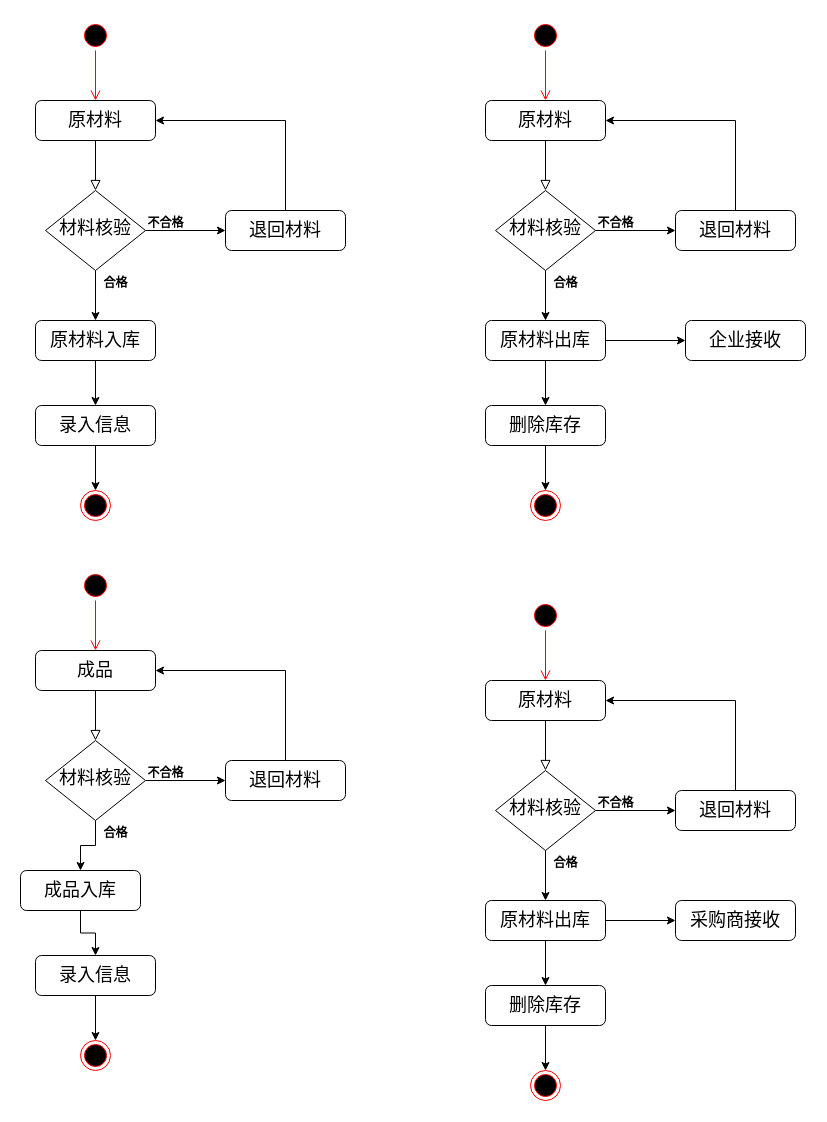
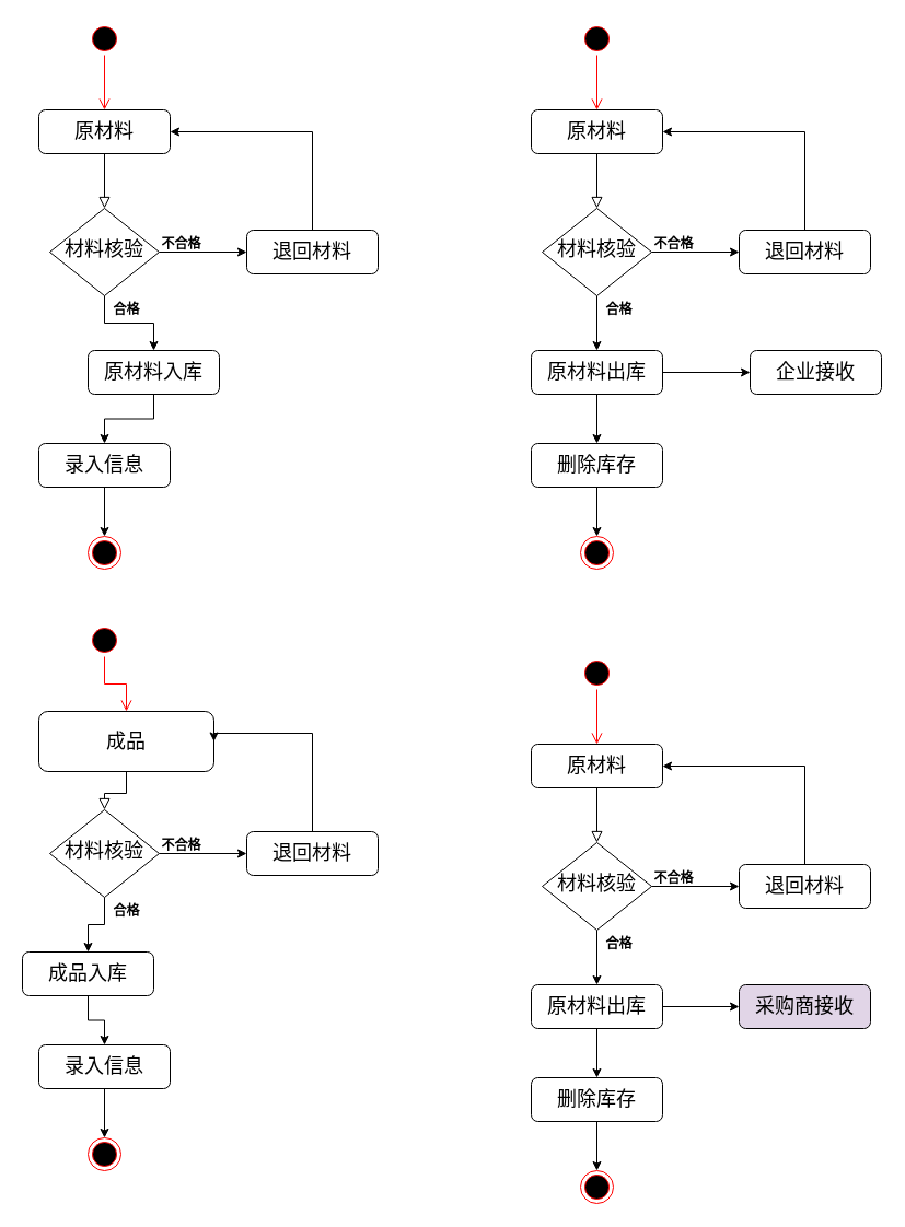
  <mxCell id="0" />
  <mxCell id="1" parent="0" />
  <mxCell id="2" value="" style="rounded=0;html=1;jettySize=auto;orthogonalLoop=1;fontSize=11;endArrow=block;endFill=0;endSize=8;strokeWidth=1;shadow=0;labelBackgroundColor=none;edgeStyle=orthogonalEdgeStyle;" parent="1" source="3" target="6" edge="1"><mxGeometry relative="1" as="geometry" /></mxCell>
  <mxCell id="3" value="&lt;font style=&quot;font-size: 18px;&quot;&gt;原材料&lt;/font&gt;" style="rounded=1;whiteSpace=wrap;html=1;fontSize=12;glass=0;strokeWidth=1;shadow=0;" parent="1" vertex="1"><mxGeometry x="35" y="100" width="120" height="40" as="geometry" /></mxCell>
  <mxCell id="4" style="edgeStyle=orthogonalEdgeStyle;rounded=0;orthogonalLoop=1;jettySize=auto;html=1;exitX=1;exitY=0.5;exitDx=0;exitDy=0;entryX=0;entryY=0.5;entryDx=0;entryDy=0;" edge="1" parent="1" source="6" target="8"><mxGeometry relative="1" as="geometry" /></mxCell>
  <mxCell id="5" style="edgeStyle=orthogonalEdgeStyle;rounded=0;orthogonalLoop=1;jettySize=auto;html=1;entryX=0.5;entryY=0;entryDx=0;entryDy=0;" edge="1" parent="1" source="6" target="10"><mxGeometry relative="1" as="geometry"><mxPoint x="95" y="310" as="targetPoint" /></mxGeometry></mxCell>
  <mxCell id="6" value="&lt;font style=&quot;font-size: 18px;&quot;&gt;材料核验&lt;/font&gt;" style="rhombus;whiteSpace=wrap;html=1;shadow=0;fontFamily=Helvetica;fontSize=12;align=center;strokeWidth=1;spacing=6;spacingTop=-4;" parent="1" vertex="1"><mxGeometry x="45" y="190" width="100" height="80" as="geometry" /></mxCell>
  <mxCell id="7" style="edgeStyle=orthogonalEdgeStyle;rounded=0;orthogonalLoop=1;jettySize=auto;html=1;entryX=1;entryY=0.5;entryDx=0;entryDy=0;" edge="1" parent="1" source="8" target="3"><mxGeometry relative="1" as="geometry"><mxPoint x="285" y="70" as="targetPoint" /><Array as="points"><mxPoint x="285" y="120" /></Array></mxGeometry></mxCell>
  <mxCell id="8" value="&lt;font style=&quot;font-size: 18px;&quot;&gt;退回材料&lt;/font&gt;" style="rounded=1;whiteSpace=wrap;html=1;fontSize=12;glass=0;strokeWidth=1;shadow=0;" parent="1" vertex="1"><mxGeometry x="225" y="210" width="120" height="40" as="geometry" /></mxCell>
  <mxCell id="9" style="edgeStyle=orthogonalEdgeStyle;rounded=0;orthogonalLoop=1;jettySize=auto;html=1;" edge="1" parent="1" source="10" target="16"><mxGeometry relative="1" as="geometry" /></mxCell>
- <mxCell id="10" value="&lt;font style=&quot;font-size: 18px;&quot;&gt;原材料入库&lt;/font&gt;" style="rounded=1;whiteSpace=wrap;html=1;fontSize=12;glass=0;strokeWidth=1;shadow=0;" parent="1" vertex="1"><mxGeometry x="35" y="320" width="120" height="40" as="geometry" /></mxCell>
+ <mxCell id="10" value="&lt;font style=&quot;font-size: 18px;&quot;&gt;原材料入库&lt;/font&gt;" style="rounded=1;whiteSpace=wrap;html=1;fontSize=12;glass=0;strokeWidth=1;shadow=0;" parent="1" vertex="1"><mxGeometry x="80" y="320" width="120" height="40" as="geometry" /></mxCell>
  <mxCell id="11" value="" style="ellipse;html=1;shape=startState;fillColor=#000000;strokeColor=#ff0000;" vertex="1" parent="1"><mxGeometry x="80" y="20" width="30" height="30" as="geometry" /></mxCell>
  <mxCell id="12" value="" style="edgeStyle=orthogonalEdgeStyle;html=1;verticalAlign=bottom;endArrow=open;endSize=8;strokeColor=#ff0000;rounded=0;entryX=0.5;entryY=0;entryDx=0;entryDy=0;" edge="1" source="11" parent="1" target="3"><mxGeometry relative="1" as="geometry"><mxPoint x="95" y="80" as="targetPoint" /></mxGeometry></mxCell>
  <mxCell id="13" value="不合格" style="text;align=center;fontStyle=1;verticalAlign=middle;spacingLeft=3;spacingRight=3;strokeColor=none;rotatable=0;points=[[0,0.5],[1,0.5]];portConstraint=eastwest;html=1;" vertex="1" parent="1"><mxGeometry x="125" y="210" width="80" height="26" as="geometry" /></mxCell>
  <mxCell id="14" value="合格" style="text;align=center;fontStyle=1;verticalAlign=middle;spacingLeft=3;spacingRight=3;strokeColor=none;rotatable=0;points=[[0,0.5],[1,0.5]];portConstraint=eastwest;html=1;" vertex="1" parent="1"><mxGeometry x="75" y="270" width="80" height="26" as="geometry" /></mxCell>
  <mxCell id="15" style="edgeStyle=orthogonalEdgeStyle;rounded=0;orthogonalLoop=1;jettySize=auto;html=1;entryX=0.5;entryY=0;entryDx=0;entryDy=0;" edge="1" parent="1" source="16" target="17"><mxGeometry relative="1" as="geometry" /></mxCell>
  <mxCell id="16" value="&lt;font style=&quot;font-size: 18px;&quot;&gt;录入信息&lt;/font&gt;" style="rounded=1;whiteSpace=wrap;html=1;fontSize=12;glass=0;strokeWidth=1;shadow=0;" vertex="1" parent="1"><mxGeometry x="35" y="405" width="120" height="40" as="geometry" /></mxCell>
  <mxCell id="17" value="" style="ellipse;html=1;shape=endState;fillColor=#000000;strokeColor=#ff0000;" vertex="1" parent="1"><mxGeometry x="80" y="490" width="30" height="30" as="geometry" /></mxCell>
  <mxCell id="18" value="" style="rounded=0;html=1;jettySize=auto;orthogonalLoop=1;fontSize=11;endArrow=block;endFill=0;endSize=8;strokeWidth=1;shadow=0;labelBackgroundColor=none;edgeStyle=orthogonalEdgeStyle;" edge="1" parent="1" source="19" target="22"><mxGeometry relative="1" as="geometry" /></mxCell>
  <mxCell id="19" value="&lt;font style=&quot;font-size: 18px;&quot;&gt;原材料&lt;/font&gt;" style="rounded=1;whiteSpace=wrap;html=1;fontSize=12;glass=0;strokeWidth=1;shadow=0;" vertex="1" parent="1"><mxGeometry x="485" y="100" width="120" height="40" as="geometry" /></mxCell>
  <mxCell id="20" style="edgeStyle=orthogonalEdgeStyle;rounded=0;orthogonalLoop=1;jettySize=auto;html=1;exitX=1;exitY=0.5;exitDx=0;exitDy=0;entryX=0;entryY=0.5;entryDx=0;entryDy=0;" edge="1" parent="1" source="22" target="24"><mxGeometry relative="1" as="geometry" /></mxCell>
  <mxCell id="21" style="edgeStyle=orthogonalEdgeStyle;rounded=0;orthogonalLoop=1;jettySize=auto;html=1;entryX=0.5;entryY=0;entryDx=0;entryDy=0;" edge="1" parent="1" source="22" target="27"><mxGeometry relative="1" as="geometry"><mxPoint x="545" y="310" as="targetPoint" /></mxGeometry></mxCell>
  <mxCell id="22" value="&lt;font style=&quot;font-size: 18px;&quot;&gt;材料核验&lt;/font&gt;" style="rhombus;whiteSpace=wrap;html=1;shadow=0;fontFamily=Helvetica;fontSize=12;align=center;strokeWidth=1;spacing=6;spacingTop=-4;" vertex="1" parent="1"><mxGeometry x="495" y="190" width="100" height="80" as="geometry" /></mxCell>
  <mxCell id="23" style="edgeStyle=orthogonalEdgeStyle;rounded=0;orthogonalLoop=1;jettySize=auto;html=1;entryX=1;entryY=0.5;entryDx=0;entryDy=0;" edge="1" parent="1" source="24" target="19"><mxGeometry relative="1" as="geometry"><mxPoint x="735" y="70" as="targetPoint" /><Array as="points"><mxPoint x="735" y="120" /></Array></mxGeometry></mxCell>
  <mxCell id="24" value="&lt;font style=&quot;font-size: 18px;&quot;&gt;退回材料&lt;/font&gt;" style="rounded=1;whiteSpace=wrap;html=1;fontSize=12;glass=0;strokeWidth=1;shadow=0;" vertex="1" parent="1"><mxGeometry x="675" y="210" width="120" height="40" as="geometry" /></mxCell>
  <mxCell id="25" style="edgeStyle=orthogonalEdgeStyle;rounded=0;orthogonalLoop=1;jettySize=auto;html=1;" edge="1" parent="1" source="27" target="33"><mxGeometry relative="1" as="geometry" /></mxCell>
  <mxCell id="26" style="edgeStyle=orthogonalEdgeStyle;rounded=0;orthogonalLoop=1;jettySize=auto;html=1;" edge="1" parent="1" source="27" target="35"><mxGeometry relative="1" as="geometry" /></mxCell>
  <mxCell id="27" value="&lt;font style=&quot;font-size: 18px;&quot;&gt;原材料出库&lt;/font&gt;" style="rounded=1;whiteSpace=wrap;html=1;fontSize=12;glass=0;strokeWidth=1;shadow=0;" vertex="1" parent="1"><mxGeometry x="485" y="320" width="120" height="40" as="geometry" /></mxCell>
  <mxCell id="28" value="" style="ellipse;html=1;shape=startState;fillColor=#000000;strokeColor=#ff0000;" vertex="1" parent="1"><mxGeometry x="530" y="20" width="30" height="30" as="geometry" /></mxCell>
  <mxCell id="29" value="" style="edgeStyle=orthogonalEdgeStyle;html=1;verticalAlign=bottom;endArrow=open;endSize=8;strokeColor=#ff0000;rounded=0;entryX=0.5;entryY=0;entryDx=0;entryDy=0;" edge="1" parent="1" source="28" target="19"><mxGeometry relative="1" as="geometry"><mxPoint x="545" y="80" as="targetPoint" /></mxGeometry></mxCell>
  <mxCell id="30" value="不合格" style="text;align=center;fontStyle=1;verticalAlign=middle;spacingLeft=3;spacingRight=3;strokeColor=none;rotatable=0;points=[[0,0.5],[1,0.5]];portConstraint=eastwest;html=1;" vertex="1" parent="1"><mxGeometry x="575" y="210" width="80" height="26" as="geometry" /></mxCell>
  <mxCell id="31" value="合格" style="text;align=center;fontStyle=1;verticalAlign=middle;spacingLeft=3;spacingRight=3;strokeColor=none;rotatable=0;points=[[0,0.5],[1,0.5]];portConstraint=eastwest;html=1;" vertex="1" parent="1"><mxGeometry x="525" y="270" width="80" height="26" as="geometry" /></mxCell>
  <mxCell id="32" style="edgeStyle=orthogonalEdgeStyle;rounded=0;orthogonalLoop=1;jettySize=auto;html=1;entryX=0.5;entryY=0;entryDx=0;entryDy=0;" edge="1" parent="1" source="33" target="34"><mxGeometry relative="1" as="geometry" /></mxCell>
  <mxCell id="33" value="&lt;font style=&quot;font-size: 18px;&quot;&gt;删除库存&lt;/font&gt;" style="rounded=1;whiteSpace=wrap;html=1;fontSize=12;glass=0;strokeWidth=1;shadow=0;" vertex="1" parent="1"><mxGeometry x="485" y="405" width="120" height="40" as="geometry" /></mxCell>
  <mxCell id="34" value="" style="ellipse;html=1;shape=endState;fillColor=#000000;strokeColor=#ff0000;" vertex="1" parent="1"><mxGeometry x="530" y="490" width="30" height="30" as="geometry" /></mxCell>
  <mxCell id="35" value="&lt;font style=&quot;font-size: 18px;&quot;&gt;企业接收&lt;/font&gt;" style="rounded=1;whiteSpace=wrap;html=1;fontSize=12;glass=0;strokeWidth=1;shadow=0;" vertex="1" parent="1"><mxGeometry x="685" y="320" width="120" height="40" as="geometry" /></mxCell>
  <mxCell id="36" value="" style="rounded=0;html=1;jettySize=auto;orthogonalLoop=1;fontSize=11;endArrow=block;endFill=0;endSize=8;strokeWidth=1;shadow=0;labelBackgroundColor=none;edgeStyle=orthogonalEdgeStyle;" edge="1" parent="1" source="37" target="40"><mxGeometry relative="1" as="geometry" /></mxCell>
- <mxCell id="37" value="&lt;font style=&quot;font-size: 18px;&quot;&gt;成品&lt;/font&gt;" style="rounded=1;whiteSpace=wrap;html=1;fontSize=12;glass=0;strokeWidth=1;shadow=0;" vertex="1" parent="1"><mxGeometry x="35" y="650" width="120" height="40" as="geometry" /></mxCell>
+ <mxCell id="37" value="&lt;font style=&quot;font-size: 18px;&quot;&gt;成品&lt;/font&gt;" style="rounded=1;whiteSpace=wrap;html=1;fontSize=12;glass=0;strokeWidth=1;shadow=0;" vertex="1" parent="1"><mxGeometry x="35" y="650" width="160" height="55" as="geometry" /></mxCell>
  <mxCell id="38" style="edgeStyle=orthogonalEdgeStyle;rounded=0;orthogonalLoop=1;jettySize=auto;html=1;exitX=1;exitY=0.5;exitDx=0;exitDy=0;entryX=0;entryY=0.5;entryDx=0;entryDy=0;" edge="1" parent="1" source="40" target="42"><mxGeometry relative="1" as="geometry" /></mxCell>
  <mxCell id="39" style="edgeStyle=orthogonalEdgeStyle;rounded=0;orthogonalLoop=1;jettySize=auto;html=1;entryX=0.5;entryY=0;entryDx=0;entryDy=0;" edge="1" parent="1" source="40" target="44"><mxGeometry relative="1" as="geometry"><mxPoint x="95" y="860" as="targetPoint" /></mxGeometry></mxCell>
  <mxCell id="40" value="&lt;font style=&quot;font-size: 18px;&quot;&gt;材料核验&lt;/font&gt;" style="rhombus;whiteSpace=wrap;html=1;shadow=0;fontFamily=Helvetica;fontSize=12;align=center;strokeWidth=1;spacing=6;spacingTop=-4;" vertex="1" parent="1"><mxGeometry x="45" y="740" width="100" height="80" as="geometry" /></mxCell>
  <mxCell id="41" style="edgeStyle=orthogonalEdgeStyle;rounded=0;orthogonalLoop=1;jettySize=auto;html=1;entryX=1;entryY=0.5;entryDx=0;entryDy=0;" edge="1" parent="1" source="42" target="37"><mxGeometry relative="1" as="geometry"><mxPoint x="285" y="620" as="targetPoint" /><Array as="points"><mxPoint x="285" y="670" /></Array></mxGeometry></mxCell>
  <mxCell id="42" value="&lt;font style=&quot;font-size: 18px;&quot;&gt;退回材料&lt;/font&gt;" style="rounded=1;whiteSpace=wrap;html=1;fontSize=12;glass=0;strokeWidth=1;shadow=0;" vertex="1" parent="1"><mxGeometry x="225" y="760" width="120" height="40" as="geometry" /></mxCell>
  <mxCell id="43" style="edgeStyle=orthogonalEdgeStyle;rounded=0;orthogonalLoop=1;jettySize=auto;html=1;" edge="1" parent="1" source="44" target="50"><mxGeometry relative="1" as="geometry" /></mxCell>
  <mxCell id="44" value="&lt;font style=&quot;font-size: 18px;&quot;&gt;成品入库&lt;/font&gt;" style="rounded=1;whiteSpace=wrap;html=1;fontSize=12;glass=0;strokeWidth=1;shadow=0;" vertex="1" parent="1"><mxGeometry x="20" y="870" width="120" height="40" as="geometry" /></mxCell>
  <mxCell id="45" value="" style="ellipse;html=1;shape=startState;fillColor=#000000;strokeColor=#ff0000;" vertex="1" parent="1"><mxGeometry x="80" y="570" width="30" height="30" as="geometry" /></mxCell>
  <mxCell id="46" value="" style="edgeStyle=orthogonalEdgeStyle;html=1;verticalAlign=bottom;endArrow=open;endSize=8;strokeColor=#ff0000;rounded=0;entryX=0.5;entryY=0;entryDx=0;entryDy=0;" edge="1" parent="1" source="45" target="37"><mxGeometry relative="1" as="geometry"><mxPoint x="95" y="630" as="targetPoint" /></mxGeometry></mxCell>
  <mxCell id="47" value="不合格" style="text;align=center;fontStyle=1;verticalAlign=middle;spacingLeft=3;spacingRight=3;strokeColor=none;rotatable=0;points=[[0,0.5],[1,0.5]];portConstraint=eastwest;html=1;" vertex="1" parent="1"><mxGeometry x="125" y="760" width="80" height="26" as="geometry" /></mxCell>
  <mxCell id="48" value="合格" style="text;align=center;fontStyle=1;verticalAlign=middle;spacingLeft=3;spacingRight=3;strokeColor=none;rotatable=0;points=[[0,0.5],[1,0.5]];portConstraint=eastwest;html=1;" vertex="1" parent="1"><mxGeometry x="75" y="820" width="80" height="26" as="geometry" /></mxCell>
  <mxCell id="49" style="edgeStyle=orthogonalEdgeStyle;rounded=0;orthogonalLoop=1;jettySize=auto;html=1;entryX=0.5;entryY=0;entryDx=0;entryDy=0;" edge="1" parent="1" source="50" target="51"><mxGeometry relative="1" as="geometry" /></mxCell>
  <mxCell id="50" value="&lt;font style=&quot;font-size: 18px;&quot;&gt;录入信息&lt;/font&gt;" style="rounded=1;whiteSpace=wrap;html=1;fontSize=12;glass=0;strokeWidth=1;shadow=0;" vertex="1" parent="1"><mxGeometry x="35" y="955" width="120" height="40" as="geometry" /></mxCell>
  <mxCell id="51" value="" style="ellipse;html=1;shape=endState;fillColor=#000000;strokeColor=#ff0000;" vertex="1" parent="1"><mxGeometry x="80" y="1040" width="30" height="30" as="geometry" /></mxCell>
  <mxCell id="52" value="" style="rounded=0;html=1;jettySize=auto;orthogonalLoop=1;fontSize=11;endArrow=block;endFill=0;endSize=8;strokeWidth=1;shadow=0;labelBackgroundColor=none;edgeStyle=orthogonalEdgeStyle;" edge="1" parent="1" source="53" target="56"><mxGeometry relative="1" as="geometry" /></mxCell>
  <mxCell id="53" value="&lt;font style=&quot;font-size: 18px;&quot;&gt;原材料&lt;/font&gt;" style="rounded=1;whiteSpace=wrap;html=1;fontSize=12;glass=0;strokeWidth=1;shadow=0;" vertex="1" parent="1"><mxGeometry x="485" y="680" width="120" height="40" as="geometry" /></mxCell>
  <mxCell id="54" style="edgeStyle=orthogonalEdgeStyle;rounded=0;orthogonalLoop=1;jettySize=auto;html=1;exitX=1;exitY=0.5;exitDx=0;exitDy=0;entryX=0;entryY=0.5;entryDx=0;entryDy=0;" edge="1" parent="1" source="56" target="58"><mxGeometry relative="1" as="geometry" /></mxCell>
  <mxCell id="55" style="edgeStyle=orthogonalEdgeStyle;rounded=0;orthogonalLoop=1;jettySize=auto;html=1;entryX=0.5;entryY=0;entryDx=0;entryDy=0;" edge="1" parent="1" source="56" target="61"><mxGeometry relative="1" as="geometry"><mxPoint x="545" y="890" as="targetPoint" /></mxGeometry></mxCell>
  <mxCell id="56" value="&lt;font style=&quot;font-size: 18px;&quot;&gt;材料核验&lt;/font&gt;" style="rhombus;whiteSpace=wrap;html=1;shadow=0;fontFamily=Helvetica;fontSize=12;align=center;strokeWidth=1;spacing=6;spacingTop=-4;" vertex="1" parent="1"><mxGeometry x="495" y="770" width="100" height="80" as="geometry" /></mxCell>
  <mxCell id="57" style="edgeStyle=orthogonalEdgeStyle;rounded=0;orthogonalLoop=1;jettySize=auto;html=1;entryX=1;entryY=0.5;entryDx=0;entryDy=0;" edge="1" parent="1" source="58" target="53"><mxGeometry relative="1" as="geometry"><mxPoint x="735" y="650" as="targetPoint" /><Array as="points"><mxPoint x="735" y="700" /></Array></mxGeometry></mxCell>
  <mxCell id="58" value="&lt;font style=&quot;font-size: 18px;&quot;&gt;退回材料&lt;/font&gt;" style="rounded=1;whiteSpace=wrap;html=1;fontSize=12;glass=0;strokeWidth=1;shadow=0;" vertex="1" parent="1"><mxGeometry x="675" y="790" width="120" height="40" as="geometry" /></mxCell>
  <mxCell id="59" style="edgeStyle=orthogonalEdgeStyle;rounded=0;orthogonalLoop=1;jettySize=auto;html=1;" edge="1" parent="1" source="61" target="67"><mxGeometry relative="1" as="geometry" /></mxCell>
  <mxCell id="60" style="edgeStyle=orthogonalEdgeStyle;rounded=0;orthogonalLoop=1;jettySize=auto;html=1;" edge="1" parent="1" source="61" target="69"><mxGeometry relative="1" as="geometry" /></mxCell>
  <mxCell id="61" value="&lt;font style=&quot;font-size: 18px;&quot;&gt;原材料出库&lt;/font&gt;" style="rounded=1;whiteSpace=wrap;html=1;fontSize=12;glass=0;strokeWidth=1;shadow=0;" vertex="1" parent="1"><mxGeometry x="485" y="900" width="120" height="40" as="geometry" /></mxCell>
  <mxCell id="62" value="" style="ellipse;html=1;shape=startState;fillColor=#000000;strokeColor=#ff0000;" vertex="1" parent="1"><mxGeometry x="530" y="600" width="30" height="30" as="geometry" /></mxCell>
  <mxCell id="63" value="" style="edgeStyle=orthogonalEdgeStyle;html=1;verticalAlign=bottom;endArrow=open;endSize=8;strokeColor=#ff0000;rounded=0;entryX=0.5;entryY=0;entryDx=0;entryDy=0;" edge="1" parent="1" source="62" target="53"><mxGeometry relative="1" as="geometry"><mxPoint x="545" y="660" as="targetPoint" /></mxGeometry></mxCell>
  <mxCell id="64" value="不合格" style="text;align=center;fontStyle=1;verticalAlign=middle;spacingLeft=3;spacingRight=3;strokeColor=none;rotatable=0;points=[[0,0.5],[1,0.5]];portConstraint=eastwest;html=1;" vertex="1" parent="1"><mxGeometry x="575" y="790" width="80" height="26" as="geometry" /></mxCell>
  <mxCell id="65" value="合格" style="text;align=center;fontStyle=1;verticalAlign=middle;spacingLeft=3;spacingRight=3;strokeColor=none;rotatable=0;points=[[0,0.5],[1,0.5]];portConstraint=eastwest;html=1;" vertex="1" parent="1"><mxGeometry x="525" y="850" width="80" height="26" as="geometry" /></mxCell>
  <mxCell id="66" style="edgeStyle=orthogonalEdgeStyle;rounded=0;orthogonalLoop=1;jettySize=auto;html=1;entryX=0.5;entryY=0;entryDx=0;entryDy=0;" edge="1" parent="1" source="67" target="68"><mxGeometry relative="1" as="geometry" /></mxCell>
  <mxCell id="67" value="&lt;font style=&quot;font-size: 18px;&quot;&gt;删除库存&lt;/font&gt;" style="rounded=1;whiteSpace=wrap;html=1;fontSize=12;glass=0;strokeWidth=1;shadow=0;" vertex="1" parent="1"><mxGeometry x="485" y="985" width="120" height="40" as="geometry" /></mxCell>
  <mxCell id="68" value="" style="ellipse;html=1;shape=endState;fillColor=#000000;strokeColor=#ff0000;" vertex="1" parent="1"><mxGeometry x="530" y="1070" width="30" height="30" as="geometry" /></mxCell>
- <mxCell id="69" value="&lt;font style=&quot;font-size: 18px;&quot;&gt;采购商接收&lt;/font&gt;" style="rounded=1;whiteSpace=wrap;html=1;fontSize=12;glass=0;strokeWidth=1;shadow=0;" vertex="1" parent="1"><mxGeometry x="675" y="900" width="120" height="40" as="geometry" /></mxCell>
+ <mxCell id="69" value="&lt;font style=&quot;font-size: 18px;&quot;&gt;采购商接收&lt;/font&gt;" style="rounded=1;whiteSpace=wrap;html=1;fontSize=12;glass=0;strokeWidth=1;shadow=0;fillColor=#e1d5e7;" vertex="1" parent="1"><mxGeometry x="675" y="900" width="120" height="40" as="geometry" /></mxCell>
